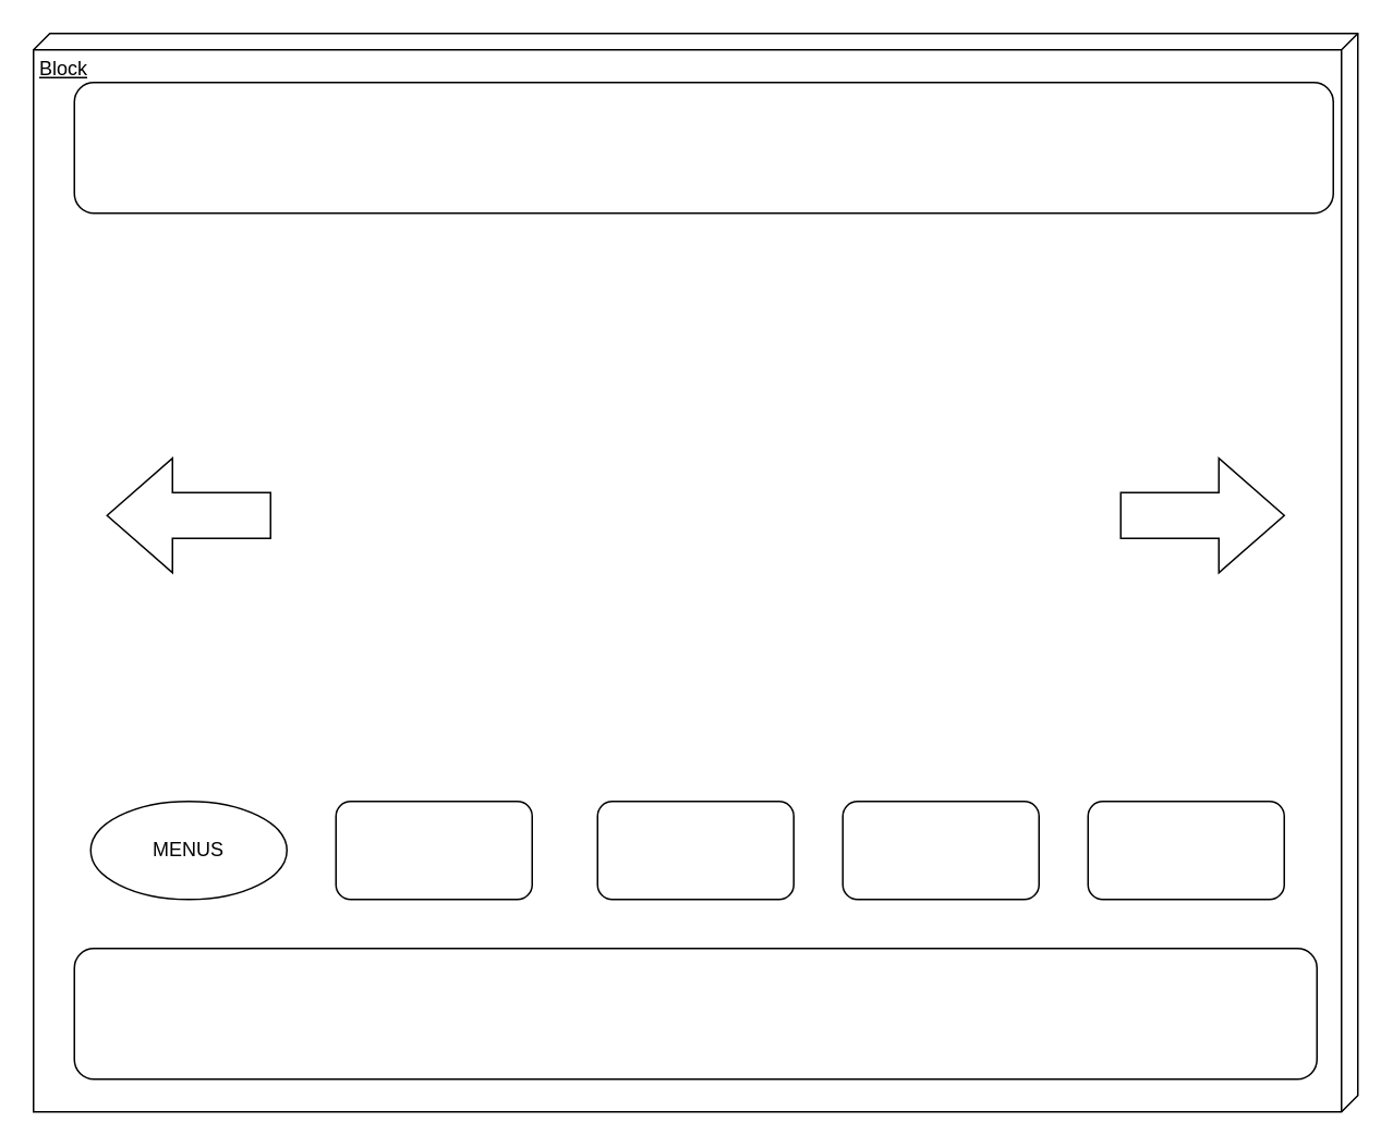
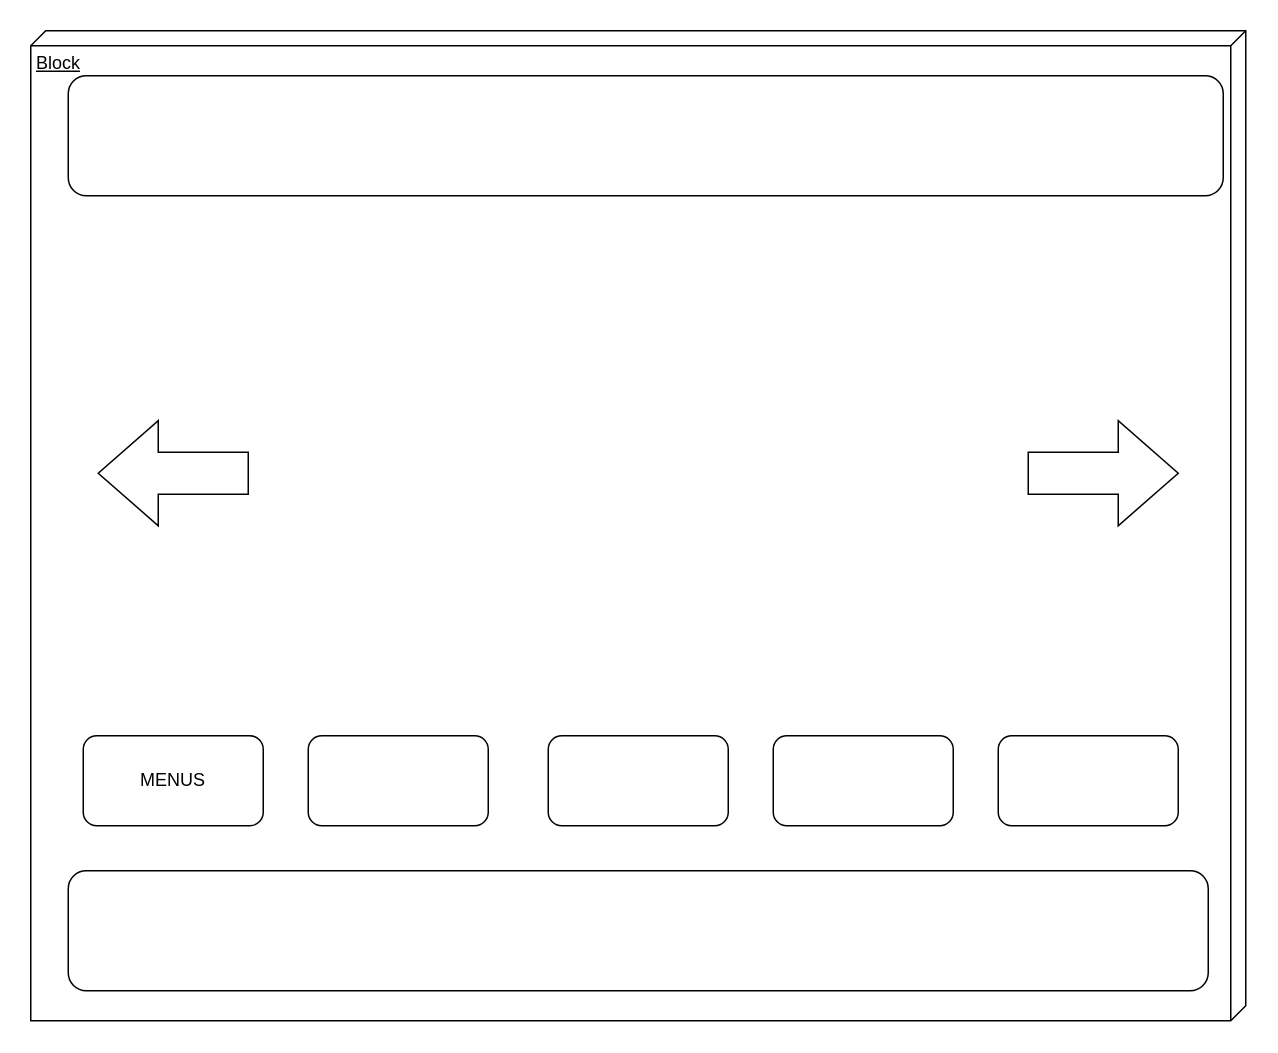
  <mxCell id="0" />
  <mxCell id="1" parent="0" />
  <mxCell id="2" value="Block" style="verticalAlign=top;align=left;spacingTop=8;spacingLeft=2;spacingRight=12;shape=cube;size=10;direction=south;fontStyle=4;html=1;" parent="1" vertex="1"><mxGeometry x="20" y="20" width="810" height="660" as="geometry" /></mxCell>
  <mxCell id="3" value="" style="rounded=1;whiteSpace=wrap;html=1;" parent="1" vertex="1"><mxGeometry x="45" y="50" width="770" height="80" as="geometry" /></mxCell>
  <mxCell id="4" value="" style="rounded=1;whiteSpace=wrap;html=1;" parent="1" vertex="1"><mxGeometry x="45" y="580" width="760" height="80" as="geometry" /></mxCell>
  <mxCell id="5" value="" style="html=1;shadow=0;dashed=0;align=center;verticalAlign=middle;shape=mxgraph.arrows2.arrow;dy=0.6;dx=40;flipH=1;notch=0;" parent="1" vertex="1"><mxGeometry x="65" y="280" width="100" height="70" as="geometry" /></mxCell>
  <mxCell id="6" value="" style="html=1;shadow=0;dashed=0;align=center;verticalAlign=middle;shape=mxgraph.arrows2.arrow;dy=0.6;dx=40;notch=0;" parent="1" vertex="1"><mxGeometry x="685" y="280" width="100" height="70" as="geometry" /></mxCell>
- <mxCell id="7" value="MENUS" style="ellipse;whiteSpace=wrap;html=1;" parent="1" vertex="1"><mxGeometry x="55" y="490" width="120" height="60" as="geometry" /></mxCell>
+ <mxCell id="7" value="MENUS" style="rounded=1;whiteSpace=wrap;html=1;" parent="1" vertex="1"><mxGeometry x="55" y="490" width="120" height="60" as="geometry" /></mxCell>
  <mxCell id="8" value="" style="rounded=1;whiteSpace=wrap;html=1;" parent="1" vertex="1"><mxGeometry x="205" y="490" width="120" height="60" as="geometry" /></mxCell>
  <mxCell id="9" value="" style="rounded=1;whiteSpace=wrap;html=1;" parent="1" vertex="1"><mxGeometry x="365" y="490" width="120" height="60" as="geometry" /></mxCell>
  <mxCell id="10" value="" style="rounded=1;whiteSpace=wrap;html=1;" parent="1" vertex="1"><mxGeometry x="515" y="490" width="120" height="60" as="geometry" /></mxCell>
  <mxCell id="11" value="" style="rounded=1;whiteSpace=wrap;html=1;" parent="1" vertex="1"><mxGeometry x="665" y="490" width="120" height="60" as="geometry" /></mxCell>
